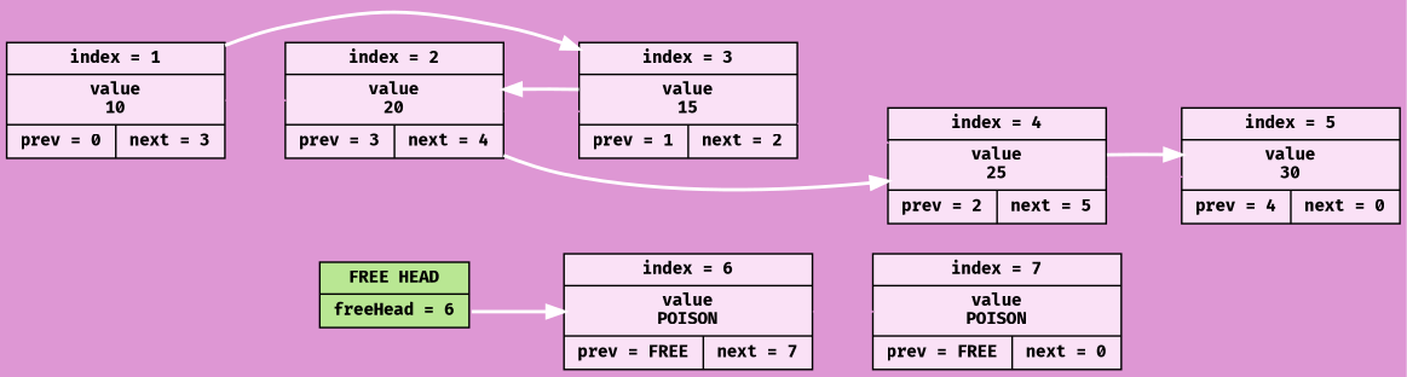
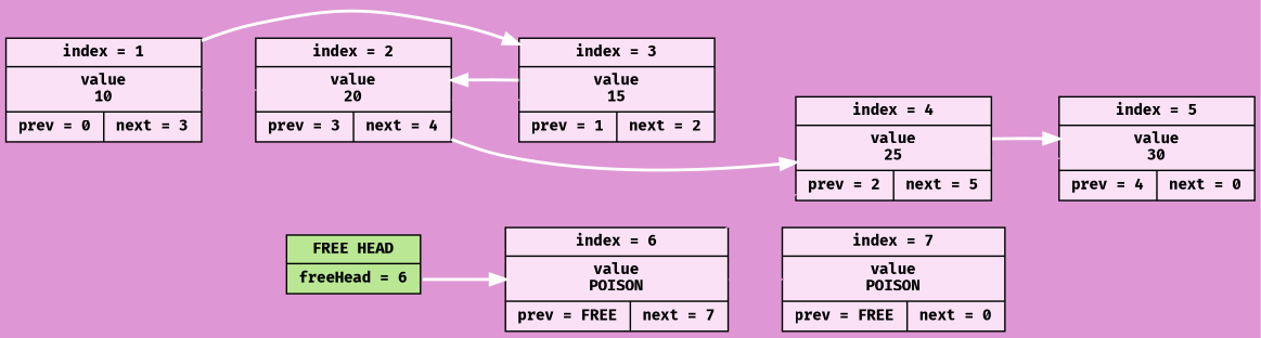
  digraph {
    bgcolor="#de97d4"
    rankdir=LR
    node [color="#000000" fillcolor="#fae1f6" fontname="Fira Code Bold" fontsize=10 shape=record style=filled]
    edge [color="#de97d4"]
    n1 [label="index = 1|value\n10|{prev = 0|next = 3}"]
    n2 [label="index = 2|value\n20|{prev = 3|next = 4}"]
    n3 [label="index = 3|value\n15|{prev = 1|next = 2}"]
    n4 [label="index = 5|value\n30|{prev = 4|next = 0}"]
    n5 [fillcolor="#b9e793" label="FREE HEAD|<freeHead>freeHead = 6"]
    n6 [label="index = 6|value\nPOISON|{prev = FREE|next = 7}"]
    n7 [label="index = 7|value\nPOISON|{prev = FREE|next = 0}"]
    n8 [label="index = 4|value\n25|{prev = 2|next = 5}"]
    n1 -> n2 [weight=1000000000]
    n1 -> n3 [color=white style=bold]
    n2 -> n3 [weight=1000000000]
    n2 -> n8 [color=white style=bold]
    n3 -> n2 [color=white style=bold]
-   n3 -> n8 [weight=1000000000]
+   n6 -> n8 [weight=1000000000]
    n5 -> n6 [color=white style=bold tailport=freeHead]
    n6 -> n7 [weight=1000000000]
    n8 -> n4 [weight=1000000000]
    n8 -> n4 [color=white style=bold]
  }
